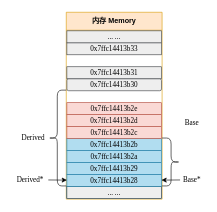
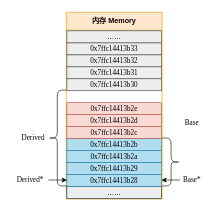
  <mxCell id="0" />
  <mxCell id="1" parent="0" />
  <mxCell id="2" value="内存 Memory" style="swimlane;whiteSpace=wrap;html=1;startSize=30;fillColor=#ffe6cc;strokeColor=#d79b00;" parent="1" vertex="1"><mxGeometry x="110" y="20" width="160" height="312" as="geometry"><mxRectangle x="330" y="170" width="110" height="30" as="alternateBounds" /></mxGeometry></mxCell>
  <mxCell id="3" value="... ..." style="rounded=0;whiteSpace=wrap;html=1;fillColor=#b1ddf0;strokeColor=#10739e;fontFamily=consolas;" parent="2" vertex="1"><mxGeometry x="1" y="291" width="158" height="20" as="geometry" /></mxCell>
  <mxCell id="4" value="... ..." style="rounded=0;whiteSpace=wrap;html=1;fillColor=#eeeeee;strokeColor=#36393d;fontFamily=consolas;" parent="2" vertex="1"><mxGeometry x="1" y="291" width="158" height="20" as="geometry" /></mxCell>
  <mxCell id="5" value="0x7ffc14413b28" style="rounded=0;whiteSpace=wrap;html=1;fillColor=#b1ddf0;strokeColor=#10739e;fontFamily=consolas;" parent="2" vertex="1"><mxGeometry x="1" y="271" width="158" height="20" as="geometry" /></mxCell>
  <mxCell id="6" value="0x7ffc14413b29" style="rounded=0;whiteSpace=wrap;html=1;fillColor=#b1ddf0;strokeColor=#10739e;fontFamily=consolas;" parent="2" vertex="1"><mxGeometry x="1" y="251" width="158" height="20" as="geometry" /></mxCell>
  <mxCell id="7" value="0x7ffc14413b2a" style="rounded=0;whiteSpace=wrap;html=1;fillColor=#b1ddf0;strokeColor=#10739e;fontFamily=consolas;" parent="2" vertex="1"><mxGeometry x="1" y="231" width="158" height="20" as="geometry" /></mxCell>
  <mxCell id="8" value="0x7ffc14413b2b" style="rounded=0;whiteSpace=wrap;html=1;fillColor=#b1ddf0;strokeColor=#10739e;fontFamily=consolas;" parent="2" vertex="1"><mxGeometry x="1" y="211" width="158" height="20" as="geometry" /></mxCell>
  <mxCell id="9" value="0x7ffc14413b2c" style="rounded=0;whiteSpace=wrap;html=1;fillColor=#fad9d5;strokeColor=#ae4132;fontFamily=consolas;" parent="2" vertex="1"><mxGeometry x="1" y="191" width="158" height="20" as="geometry" /></mxCell>
  <mxCell id="10" value="0x7ffc14413b2d" style="rounded=0;whiteSpace=wrap;html=1;fillColor=#fad9d5;strokeColor=#ae4132;fontFamily=consolas;" parent="2" vertex="1"><mxGeometry x="1" y="171" width="158" height="20" as="geometry" /></mxCell>
  <mxCell id="11" value="0x7ffc14413b2e" style="rounded=0;whiteSpace=wrap;html=1;fillColor=#fad9d5;strokeColor=#ae4132;fontFamily=consolas;" parent="2" vertex="1"><mxGeometry x="1" y="151" width="158" height="20" as="geometry" /></mxCell>
- <mxCell id="12" value="0x7ffc14413b30" style="whiteSpace=wrap;html=1;fillColor=#eeeeee;strokeColor=#36393d;fontFamily=consolas;rounded=1;" parent="2" vertex="1"><mxGeometry x="1" y="111" width="158" height="20" as="geometry" /></mxCell>
+ <mxCell id="12" value="0x7ffc14413b30" style="rounded=0;whiteSpace=wrap;html=1;fillColor=#eeeeee;strokeColor=#36393d;fontFamily=consolas;" parent="2" vertex="1"><mxGeometry x="1" y="111" width="158" height="20" as="geometry" /></mxCell>
  <mxCell id="13" value="0x7ffc14413b31" style="rounded=0;whiteSpace=wrap;html=1;fillColor=#eeeeee;strokeColor=#36393d;fontFamily=consolas;" parent="2" vertex="1"><mxGeometry x="1" y="91" width="158" height="20" as="geometry" /></mxCell>
+ <mxCell id="14" value="0x7ffc14413b32" style="rounded=0;whiteSpace=wrap;html=1;fillColor=#eeeeee;strokeColor=#36393d;fontFamily=consolas;" parent="2" vertex="1"><mxGeometry x="1" y="71" width="158" height="20" as="geometry" /></mxCell>
  <mxCell id="15" value="0x7ffc14413b33" style="rounded=0;whiteSpace=wrap;html=1;fillColor=#eeeeee;strokeColor=#36393d;fontFamily=consolas;" parent="2" vertex="1"><mxGeometry x="1" y="51" width="158" height="20" as="geometry" /></mxCell>
  <mxCell id="16" value="... ..." style="rounded=0;whiteSpace=wrap;html=1;fillColor=#eeeeee;strokeColor=#36393d;fontFamily=consolas;" parent="2" vertex="1"><mxGeometry x="1" y="31" width="158" height="20" as="geometry" /></mxCell>
  <mxCell id="17" value="" style="shape=curlyBracket;whiteSpace=wrap;html=1;rounded=1;labelPosition=left;verticalLabelPosition=middle;align=right;verticalAlign=middle;size=0.5;" parent="1" vertex="1"><mxGeometry x="80" y="150" width="30" height="160" as="geometry" /></mxCell>
  <mxCell id="18" value="&lt;font face=&quot;consolas&quot;&gt;Derived&lt;/font&gt;" style="text;html=1;strokeColor=none;fillColor=none;align=center;verticalAlign=middle;whiteSpace=wrap;rounded=0;" parent="1" vertex="1"><mxGeometry x="30" y="215" width="50" height="30" as="geometry" /></mxCell>
  <mxCell id="19" value="" style="shape=curlyBracket;whiteSpace=wrap;html=1;rounded=1;flipH=1;labelPosition=right;verticalLabelPosition=middle;align=left;verticalAlign=middle;size=0.5;" vertex="1" parent="1"><mxGeometry x="270" y="230" width="30" height="80" as="geometry" /></mxCell>
  <mxCell id="20" value="&lt;font face=&quot;consolas&quot;&gt;Base&lt;/font&gt;" style="text;html=1;strokeColor=none;fillColor=none;align=center;verticalAlign=middle;whiteSpace=wrap;rounded=0;" vertex="1" parent="1"><mxGeometry x="300" y="190" width="40" height="30" as="geometry" /></mxCell>
  <mxCell id="21" value="" style="endArrow=classic;html=1;rounded=0;" edge="1" parent="1" target="5"><mxGeometry width="50" height="50" relative="1" as="geometry"><mxPoint x="80" y="300" as="sourcePoint" /><mxPoint x="230" y="210" as="targetPoint" /></mxGeometry></mxCell>
  <mxCell id="22" value="&lt;font face=&quot;consolas&quot;&gt;Derived*&lt;/font&gt;" style="text;html=1;strokeColor=none;fillColor=none;align=center;verticalAlign=middle;whiteSpace=wrap;rounded=0;" vertex="1" parent="1"><mxGeometry x="20" y="285" width="60" height="30" as="geometry" /></mxCell>
  <mxCell id="23" value="" style="endArrow=classic;html=1;rounded=0;" edge="1" parent="1" target="5"><mxGeometry width="50" height="50" relative="1" as="geometry"><mxPoint x="300" y="300" as="sourcePoint" /><mxPoint x="331" y="300" as="targetPoint" /></mxGeometry></mxCell>
  <mxCell id="24" value="&lt;font face=&quot;consolas&quot;&gt;Base*&lt;/font&gt;" style="text;html=1;strokeColor=none;fillColor=none;align=center;verticalAlign=middle;whiteSpace=wrap;rounded=0;" vertex="1" parent="1"><mxGeometry x="300" y="285" width="40" height="30" as="geometry" /></mxCell>
